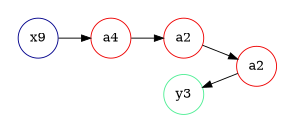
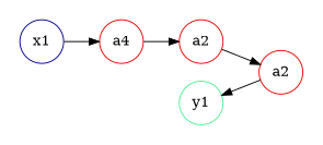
  digraph {
    rankdir=LR
    splines=line
    node [color=red2 shape=circle style=solid]
    n1 [label=a4]
-   x1 [color=blue4 label=x9]
+   x1 [color=blue4]
    n3 [label=a2]
-   y1 [color=seagreen2 label=y3]
+   y1 [color=seagreen2]
    n5 [label=a2]
    subgraph cluster_1 {
      color=white
      n1
    }
    subgraph cluster_2 {
      color=white
      x1
    }
    subgraph cluster_3 {
      color=white
      n3
      y1
    }
    subgraph cluster_4 {
      color=white
      n5
    }
    n1 -> n3
    x1 -> n1
    n3 -> n5
    n5 -> y1
  }
